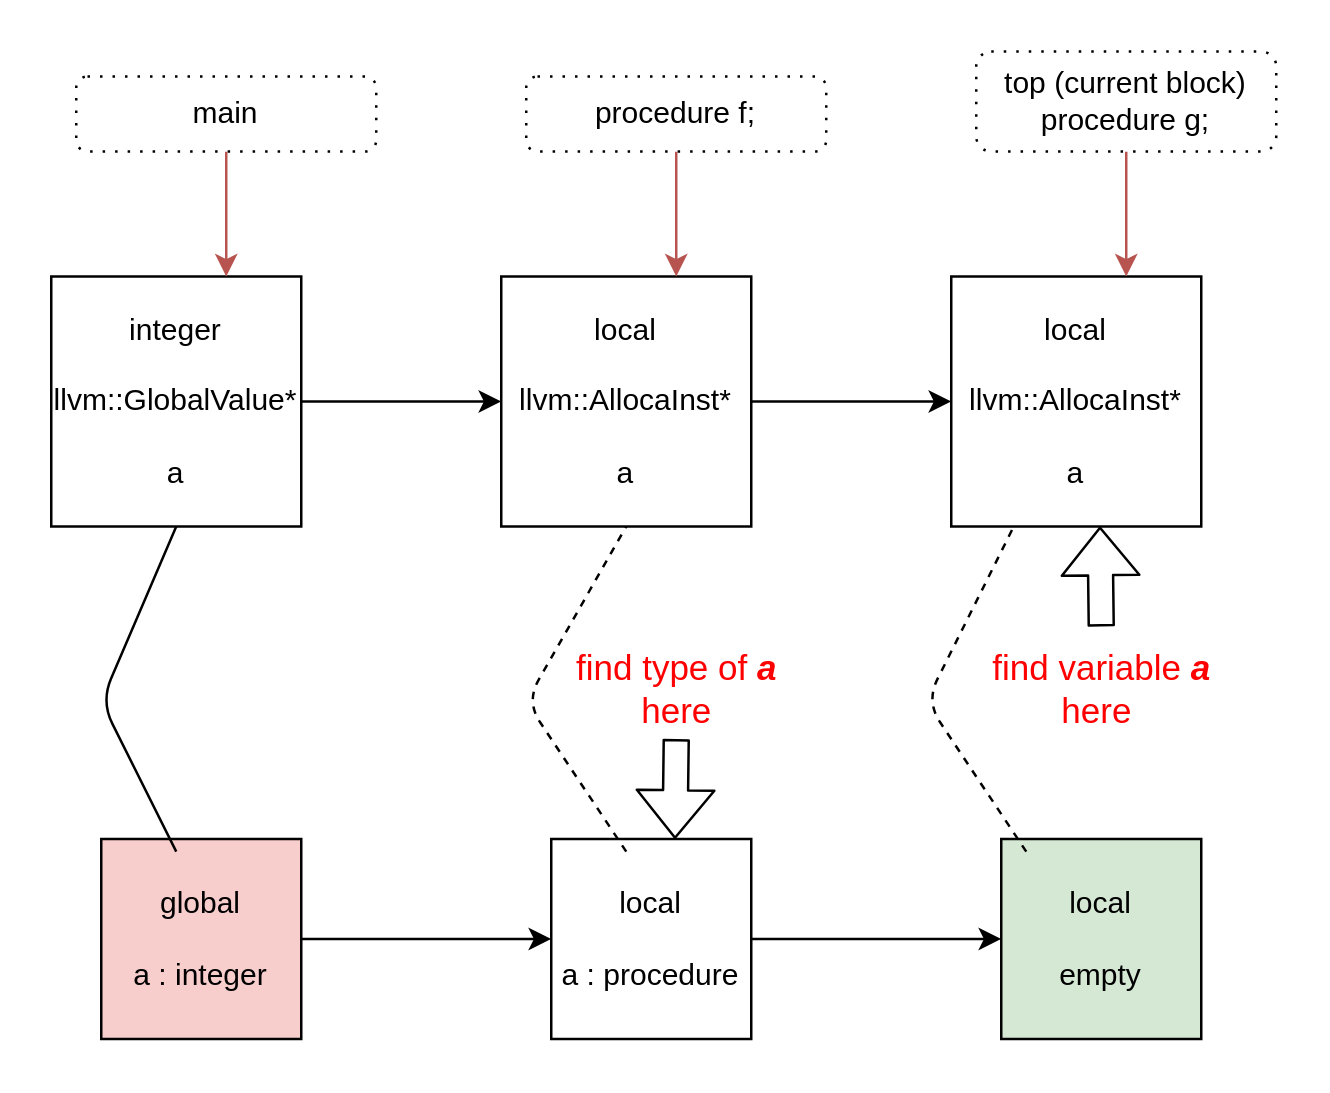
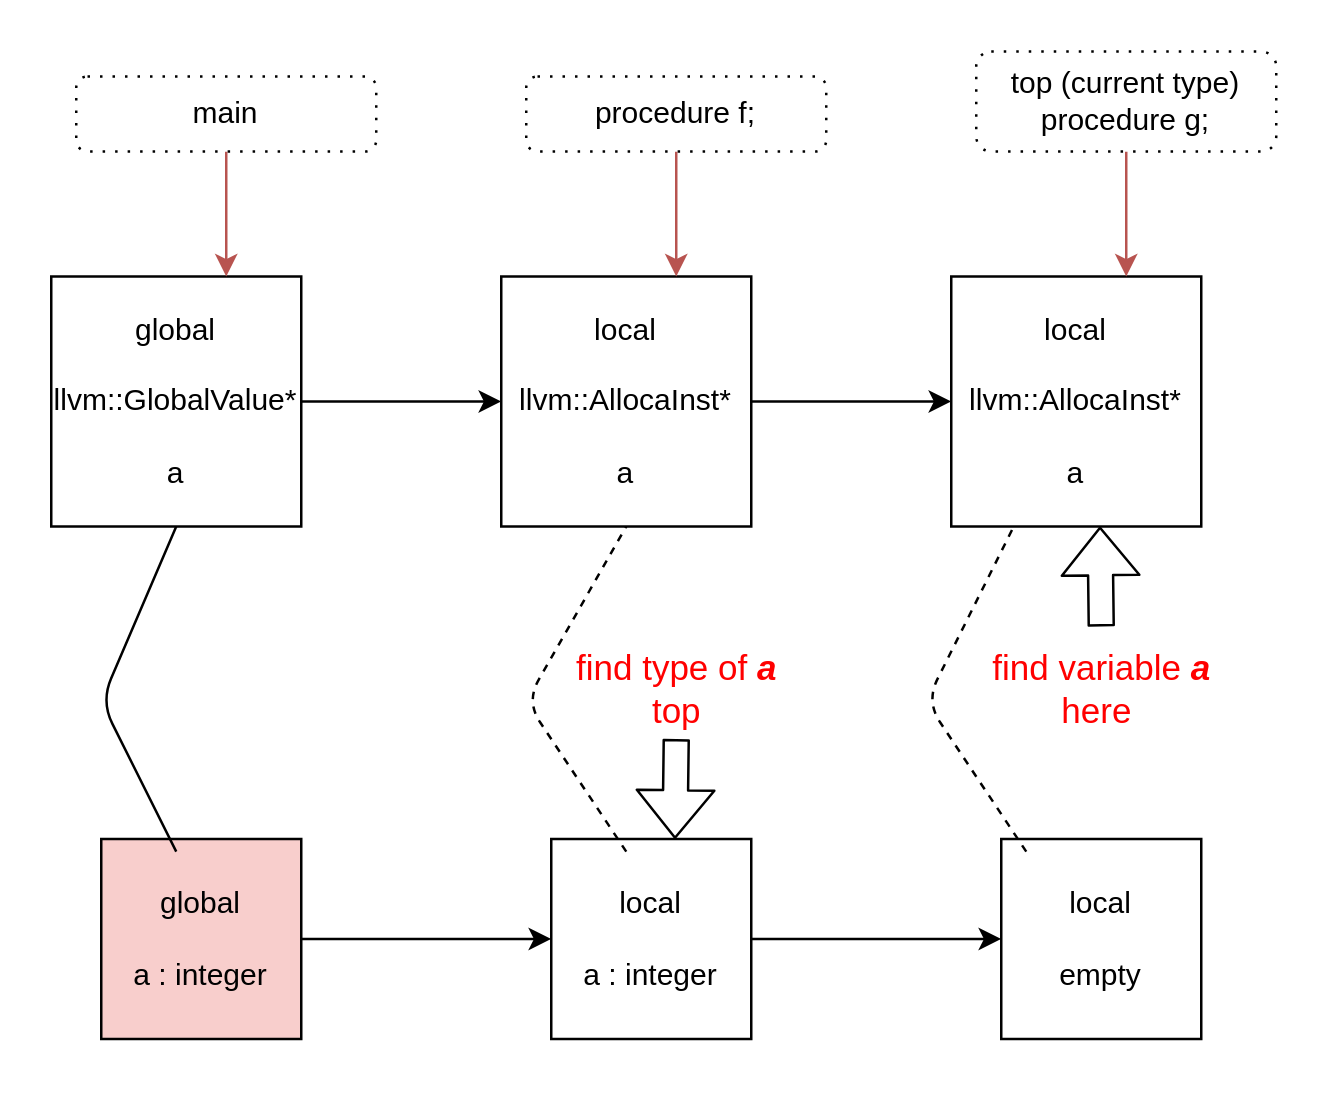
  <mxCell id="0" />
  <mxCell id="1" parent="0" />
  <mxCell id="2" style="edgeStyle=orthogonalEdgeStyle;rounded=0;orthogonalLoop=1;jettySize=auto;html=1;exitX=1;exitY=0.5;exitDx=0;exitDy=0;entryX=0;entryY=0.5;entryDx=0;entryDy=0;" edge="1" parent="1" source="3" target="5"><mxGeometry relative="1" as="geometry" /></mxCell>
- <mxCell id="3" value="integer&lt;br&gt;&lt;br&gt;llvm::GlobalValue*&lt;br&gt;&lt;br&gt;a" style="whiteSpace=wrap;html=1;aspect=fixed;" vertex="1" parent="1"><mxGeometry x="20" y="110" width="100" height="100" as="geometry" /></mxCell>
+ <mxCell id="3" value="global&lt;br&gt;&lt;br&gt;llvm::GlobalValue*&lt;br&gt;&lt;br&gt;a" style="whiteSpace=wrap;html=1;aspect=fixed;" vertex="1" parent="1"><mxGeometry x="20" y="110" width="100" height="100" as="geometry" /></mxCell>
  <mxCell id="4" style="edgeStyle=orthogonalEdgeStyle;rounded=0;orthogonalLoop=1;jettySize=auto;html=1;exitX=1;exitY=0.5;exitDx=0;exitDy=0;entryX=0;entryY=0.5;entryDx=0;entryDy=0;" edge="1" parent="1" source="5" target="6"><mxGeometry relative="1" as="geometry" /></mxCell>
  <mxCell id="5" value="local&lt;br&gt;&lt;br&gt;llvm::AllocaInst*&lt;br&gt;&lt;br&gt;a" style="whiteSpace=wrap;html=1;aspect=fixed;" vertex="1" parent="1"><mxGeometry x="200" y="110" width="100" height="100" as="geometry" /></mxCell>
  <mxCell id="6" value="local&lt;br&gt;&lt;br&gt;llvm::AllocaInst*&lt;br&gt;&lt;br&gt;a" style="whiteSpace=wrap;html=1;aspect=fixed;" vertex="1" parent="1"><mxGeometry x="380" y="110" width="100" height="100" as="geometry" /></mxCell>
  <mxCell id="7" value="" style="endArrow=classic;html=1;fillColor=#f8cecc;strokeColor=#b85450;" edge="1" parent="1"><mxGeometry width="50" height="50" relative="1" as="geometry"><mxPoint x="450" y="60" as="sourcePoint" /><mxPoint x="450" y="110" as="targetPoint" /></mxGeometry></mxCell>
  <mxCell id="8" value="" style="endArrow=classic;html=1;fillColor=#f8cecc;strokeColor=#b85450;" edge="1" parent="1"><mxGeometry width="50" height="50" relative="1" as="geometry"><mxPoint x="270" y="60" as="sourcePoint" /><mxPoint x="270" y="110" as="targetPoint" /></mxGeometry></mxCell>
  <mxCell id="9" value="" style="endArrow=classic;html=1;fillColor=#f8cecc;strokeColor=#b85450;" edge="1" parent="1"><mxGeometry width="50" height="50" relative="1" as="geometry"><mxPoint x="90" y="60" as="sourcePoint" /><mxPoint x="90" y="110" as="targetPoint" /><Array as="points"><mxPoint x="90" y="80" /></Array></mxGeometry></mxCell>
  <mxCell id="10" value="" style="shape=flexArrow;endArrow=classic;html=1;" edge="1" parent="1"><mxGeometry width="50" height="50" relative="1" as="geometry"><mxPoint x="440" y="250" as="sourcePoint" /><mxPoint x="439.5" y="210" as="targetPoint" /></mxGeometry></mxCell>
- <mxCell id="11" value="top (current block)&lt;br&gt;procedure g;" style="shape=ext;rounded=1;html=1;whiteSpace=wrap;dashed=1;dashPattern=1 4;" vertex="1" parent="1"><mxGeometry x="390" y="20" width="120" height="40" as="geometry" /></mxCell>
+ <mxCell id="11" value="top (current type)&lt;br&gt;procedure g;" style="shape=ext;rounded=1;html=1;whiteSpace=wrap;dashed=1;dashPattern=1 4;" vertex="1" parent="1"><mxGeometry x="390" y="20" width="120" height="40" as="geometry" /></mxCell>
  <mxCell id="12" value="procedure f;" style="shape=ext;rounded=1;html=1;whiteSpace=wrap;dashed=1;dashPattern=1 4;" vertex="1" parent="1"><mxGeometry x="210" y="30" width="120" height="30" as="geometry" /></mxCell>
  <mxCell id="13" value="main" style="shape=ext;rounded=1;html=1;whiteSpace=wrap;dashed=1;dashPattern=1 4;" vertex="1" parent="1"><mxGeometry x="30" y="30" width="120" height="30" as="geometry" /></mxCell>
  <mxCell id="14" style="edgeStyle=orthogonalEdgeStyle;rounded=0;orthogonalLoop=1;jettySize=auto;html=1;exitX=1;exitY=0.5;exitDx=0;exitDy=0;" edge="1" parent="1" source="15"><mxGeometry relative="1" as="geometry"><mxPoint x="220" y="375" as="targetPoint" /></mxGeometry></mxCell>
  <mxCell id="15" value="global&lt;br&gt;&lt;br&gt;a : integer" style="whiteSpace=wrap;html=1;aspect=fixed;fillColor=#f8cecc;" vertex="1" parent="1"><mxGeometry x="40" y="335" width="80" height="80" as="geometry" /></mxCell>
  <mxCell id="16" style="edgeStyle=orthogonalEdgeStyle;rounded=0;orthogonalLoop=1;jettySize=auto;html=1;exitX=1;exitY=0.5;exitDx=0;exitDy=0;" edge="1" parent="1" source="17"><mxGeometry relative="1" as="geometry"><mxPoint x="400" y="375" as="targetPoint" /></mxGeometry></mxCell>
- <mxCell id="17" value="local&lt;br&gt;&lt;br&gt;a : procedure" style="whiteSpace=wrap;html=1;aspect=fixed;" vertex="1" parent="1"><mxGeometry x="220" y="335" width="80" height="80" as="geometry" /></mxCell>
- <mxCell id="18" value="local&lt;br&gt;&lt;br&gt;empty" style="whiteSpace=wrap;html=1;aspect=fixed;fillColor=#d5e8d4;" vertex="1" parent="1"><mxGeometry x="400" y="335" width="80" height="80" as="geometry" /></mxCell>
+ <mxCell id="17" value="local&lt;br&gt;&lt;br&gt;a : integer" style="whiteSpace=wrap;html=1;aspect=fixed;" vertex="1" parent="1"><mxGeometry x="220" y="335" width="80" height="80" as="geometry" /></mxCell>
+ <mxCell id="18" value="local&lt;br&gt;&lt;br&gt;empty" style="whiteSpace=wrap;html=1;aspect=fixed;" vertex="1" parent="1"><mxGeometry x="400" y="335" width="80" height="80" as="geometry" /></mxCell>
  <mxCell id="19" value="&lt;font color=&quot;#ff0000&quot; style=&quot;font-size: 14px&quot;&gt;&lt;span&gt;find variable&amp;nbsp;&lt;/span&gt;&lt;b&gt;&lt;i&gt;a&lt;/i&gt;&lt;/b&gt;&lt;br&gt;&lt;span&gt;here&amp;nbsp;&lt;/span&gt;&lt;/font&gt;" style="text;html=1;resizable=0;autosize=1;align=center;verticalAlign=middle;points=[];fillColor=none;strokeColor=none;rounded=0;" vertex="1" parent="1"><mxGeometry x="390" y="255" width="100" height="40" as="geometry" /></mxCell>
- <mxCell id="20" value="&lt;font color=&quot;#ff0000&quot; style=&quot;font-size: 14px&quot;&gt;find type of &lt;b style=&quot;font-style: italic&quot;&gt;a&lt;/b&gt;&lt;br&gt;here&lt;/font&gt;" style="text;html=1;resizable=0;autosize=1;align=center;verticalAlign=middle;points=[];fillColor=none;strokeColor=none;rounded=0;" vertex="1" parent="1"><mxGeometry x="220" y="255" width="100" height="40" as="geometry" /></mxCell>
+ <mxCell id="20" value="&lt;font color=&quot;#ff0000&quot; style=&quot;font-size: 14px&quot;&gt;find type of &lt;b style=&quot;font-style: italic&quot;&gt;a&lt;/b&gt;&lt;br&gt;top&lt;/font&gt;" style="text;html=1;resizable=0;autosize=1;align=center;verticalAlign=middle;points=[];fillColor=none;strokeColor=none;rounded=0;" vertex="1" parent="1"><mxGeometry x="220" y="255" width="100" height="40" as="geometry" /></mxCell>
  <mxCell id="21" value="" style="shape=flexArrow;endArrow=classic;html=1;" edge="1" parent="1"><mxGeometry width="50" height="50" relative="1" as="geometry"><mxPoint x="270" y="295" as="sourcePoint" /><mxPoint x="269.5" y="335" as="targetPoint" /></mxGeometry></mxCell>
  <mxCell id="22" value="" style="endArrow=none;dashed=0;html=1;entryX=0.5;entryY=1;entryDx=0;entryDy=0;exitX=0.375;exitY=0.063;exitDx=0;exitDy=0;exitPerimeter=0;" edge="1" parent="1" source="15" target="3"><mxGeometry width="50" height="50" relative="1" as="geometry"><mxPoint x="260" y="310" as="sourcePoint" /><mxPoint x="310" y="260" as="targetPoint" /><Array as="points"><mxPoint x="40" y="280" /></Array></mxGeometry></mxCell>
  <mxCell id="23" value="" style="endArrow=none;dashed=1;html=1;entryX=0.5;entryY=1;entryDx=0;entryDy=0;exitX=0.375;exitY=0.063;exitDx=0;exitDy=0;exitPerimeter=0;" edge="1" parent="1" source="17" target="5"><mxGeometry width="50" height="50" relative="1" as="geometry"><mxPoint x="260" y="310" as="sourcePoint" /><mxPoint x="310" y="260" as="targetPoint" /><Array as="points"><mxPoint x="210" y="280" /></Array></mxGeometry></mxCell>
  <mxCell id="24" value="" style="endArrow=none;dashed=1;html=1;entryX=0.25;entryY=1;entryDx=0;entryDy=0;exitX=0.125;exitY=0.063;exitDx=0;exitDy=0;exitPerimeter=0;" edge="1" parent="1" source="18" target="6"><mxGeometry width="50" height="50" relative="1" as="geometry"><mxPoint x="260" y="310" as="sourcePoint" /><mxPoint x="310" y="260" as="targetPoint" /><Array as="points"><mxPoint x="370" y="280" /></Array></mxGeometry></mxCell>
